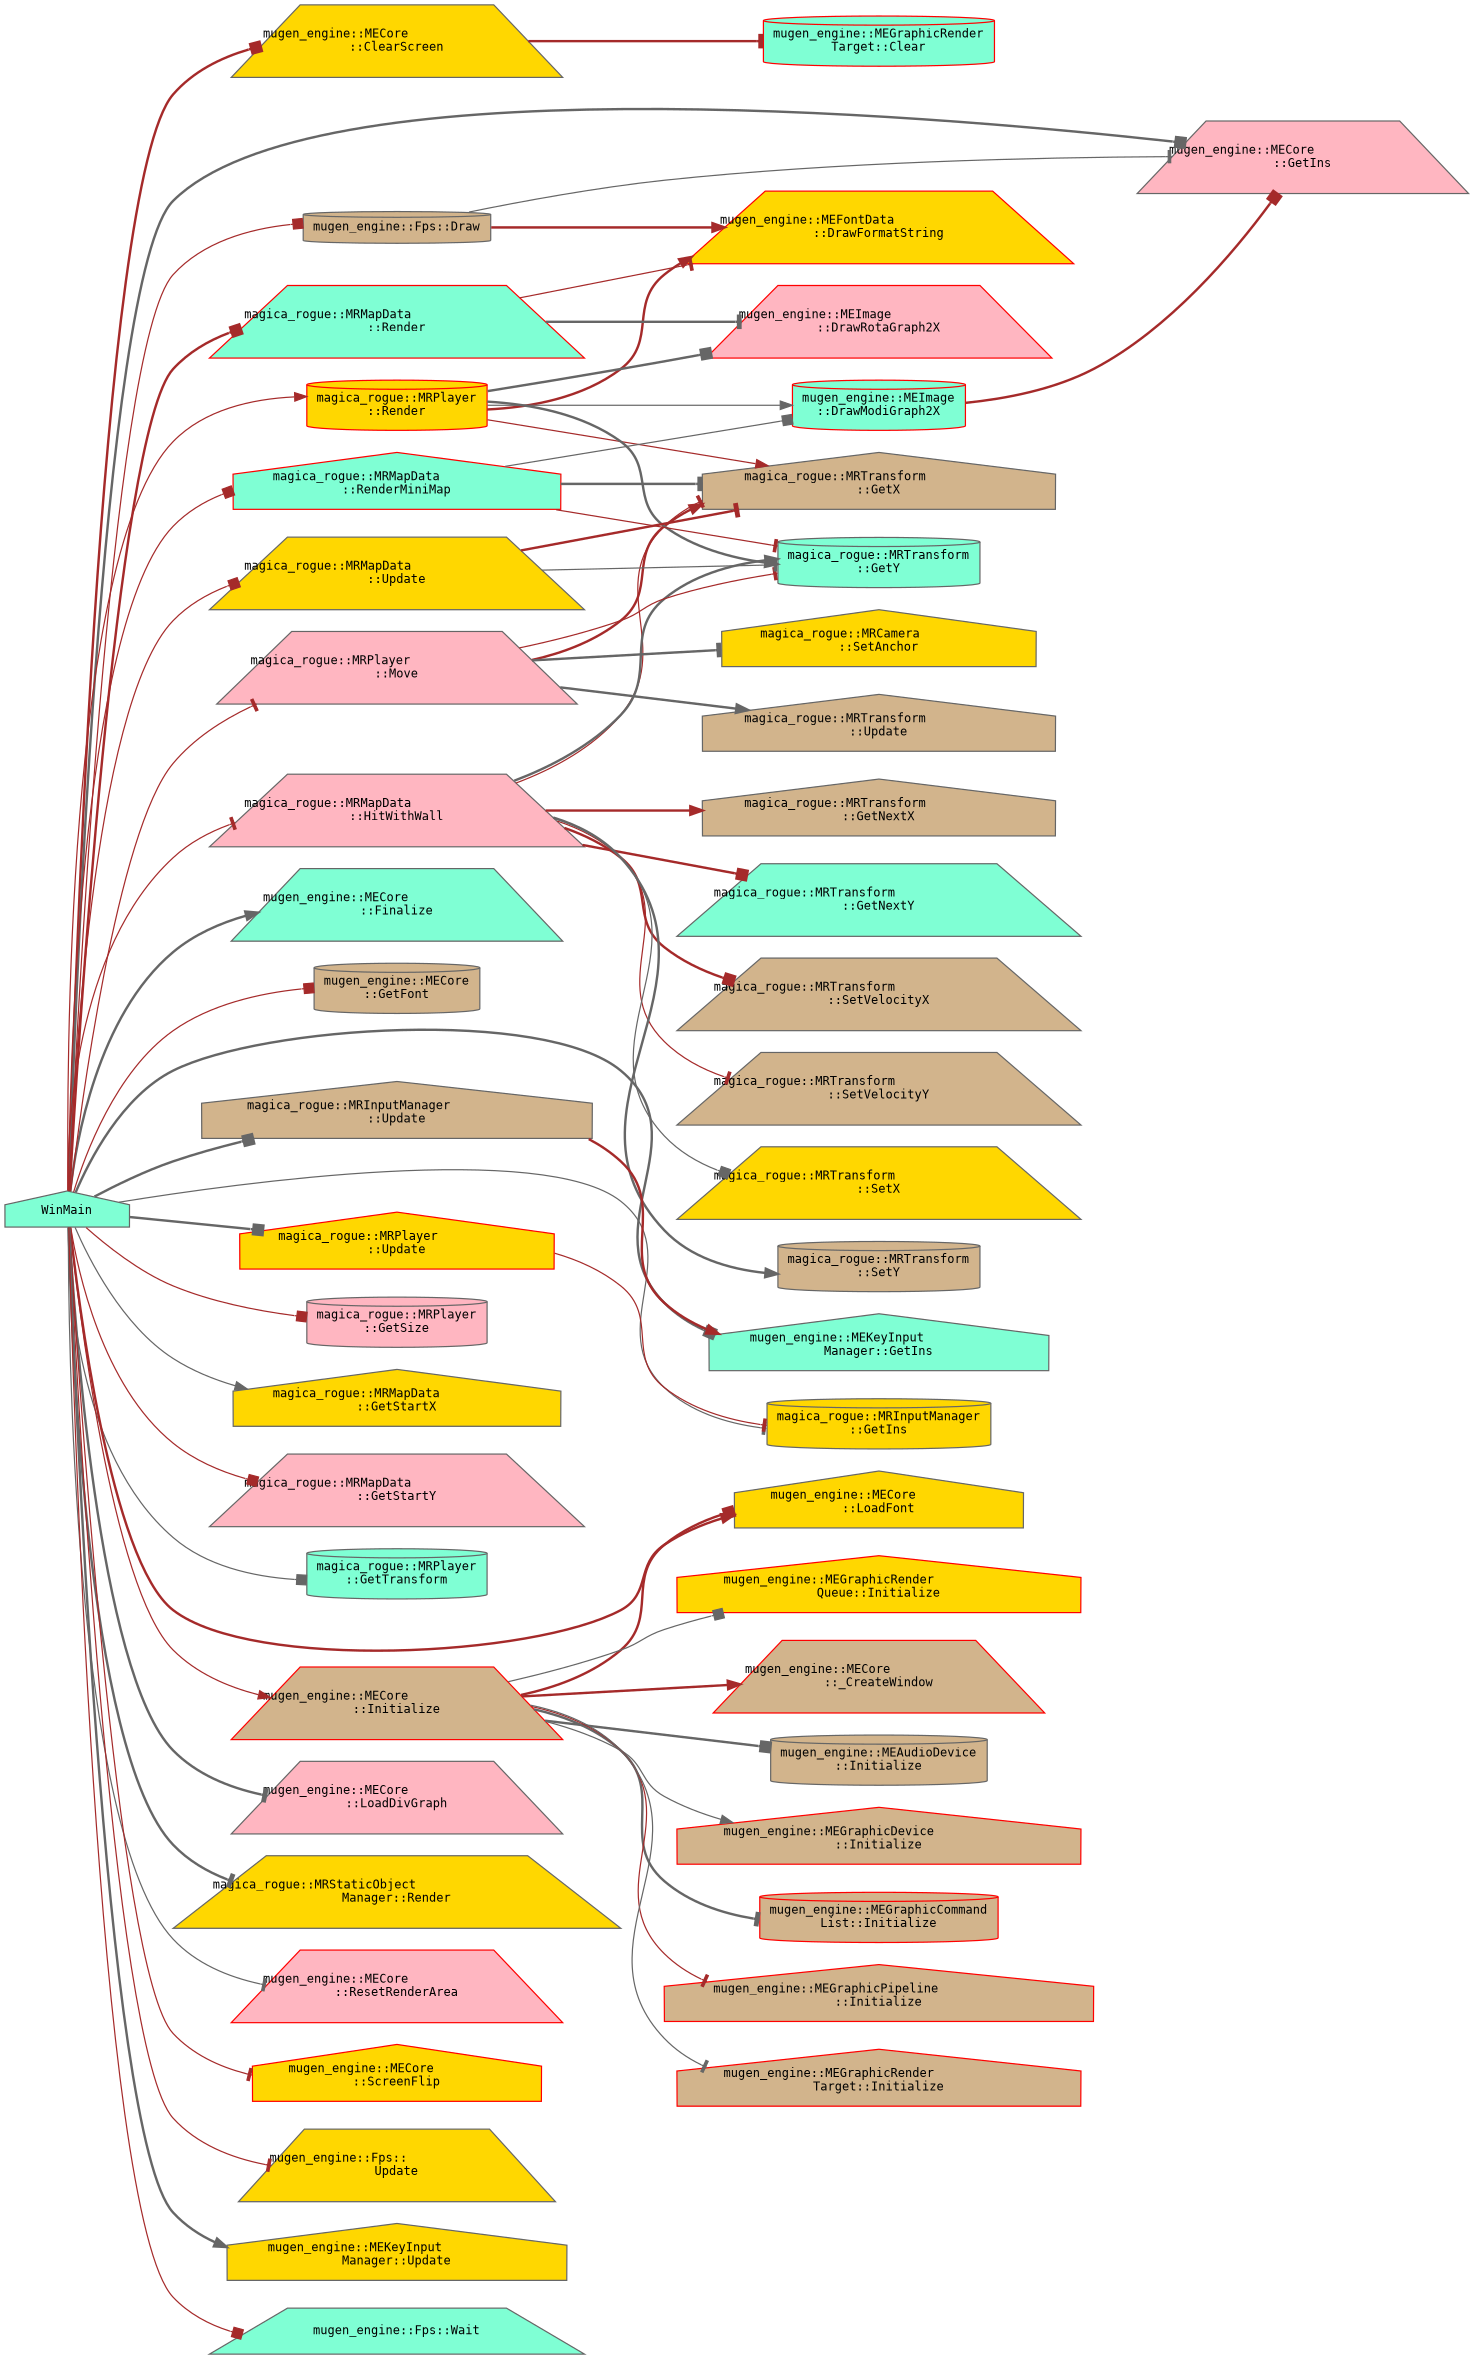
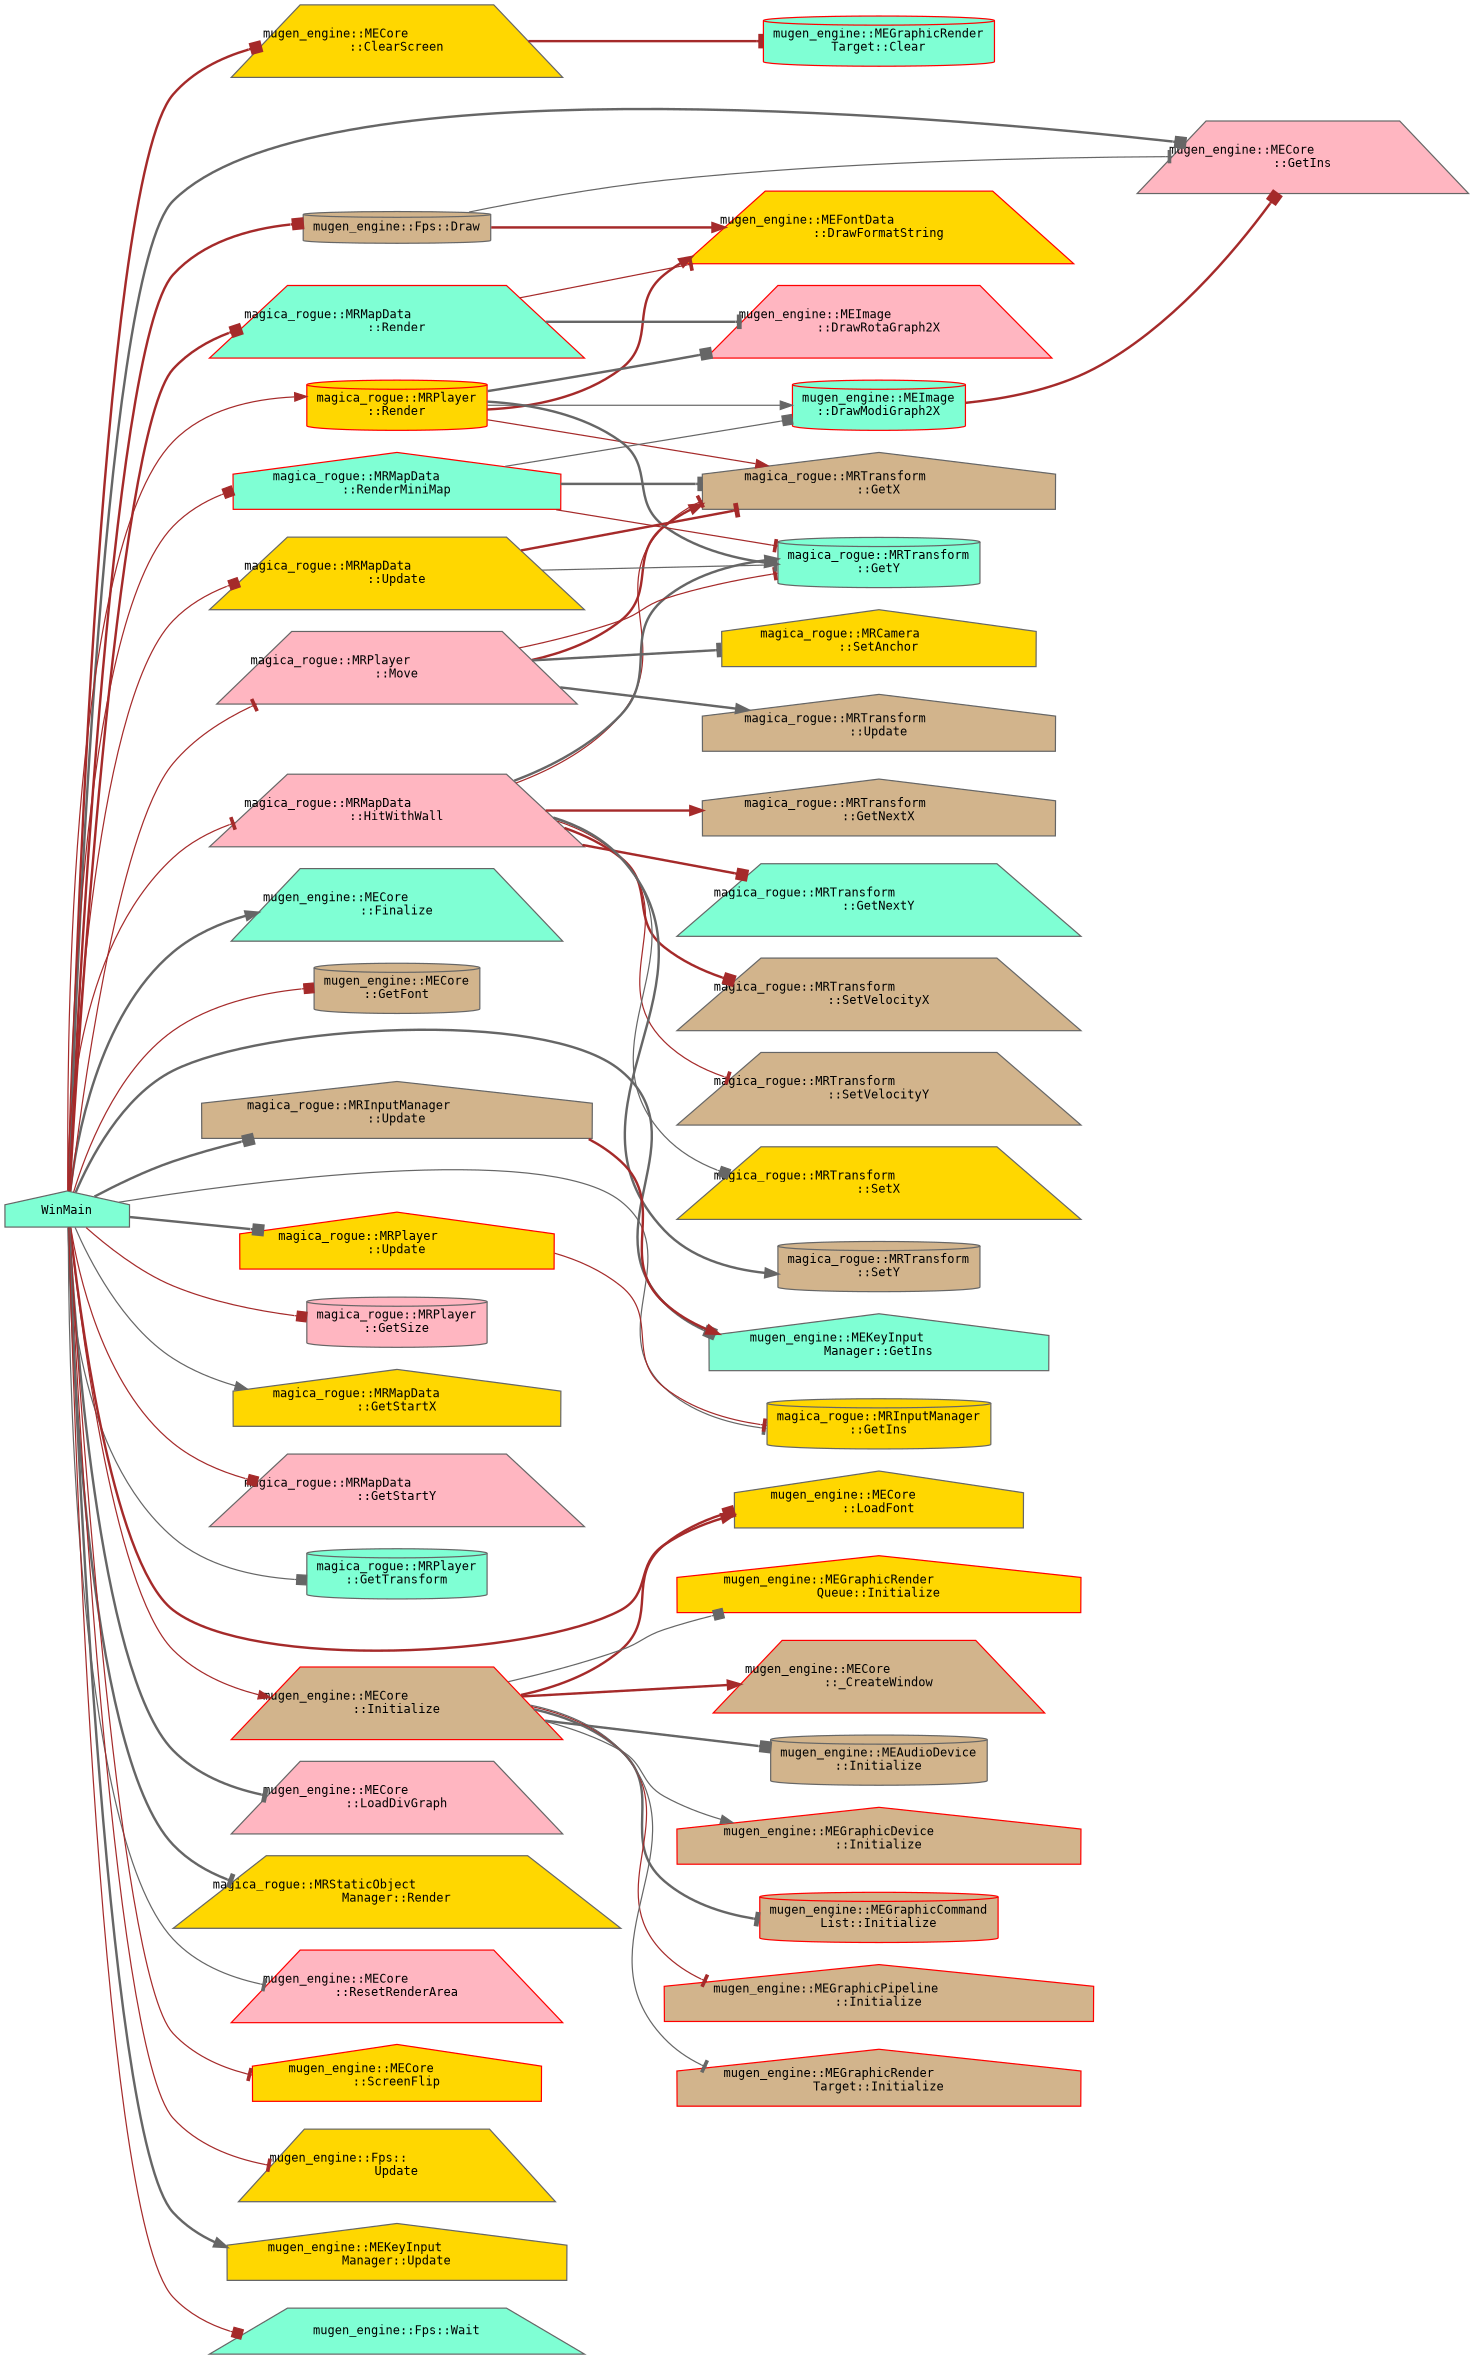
  digraph {
    fontname="DejaVu Sans Mono"
    rankdir=LR
    node [color=grey40 fillcolor=tan fontname="DejaVu Sans Mono" fontsize=10 shape=trapezium style=filled]
    edge [arrowhead=tee color=brown fontname="DejaVu Sans Mono" fontsize=10 labelfontname=Helvetica labelfontsize=10 style=bold]
    n1 [color=gray40 fillcolor=aquamarine fontcolor=black height=0.2 label=WinMain shape=house width=0.4]
    n2 [fillcolor=gold height=0.2 label="mugen_engine::MECore\l::ClearScreen" width=0.4]
    n3 [height=0.2 label="mugen_engine::Fps::Draw" shape=cylinder width=0.4]
    n4 [fillcolor=lightpink height=0.2 label="mugen_engine::MECore\l::GetIns" width=0.4]
    n5 [fillcolor=aquamarine height=0.2 label="mugen_engine::MECore\l::Finalize" width=0.4]
    n6 [height=0.2 label="mugen_engine::MECore\l::GetFont" shape=cylinder width=0.4]
    n7 [fillcolor=aquamarine height=0.2 label="mugen_engine::MEKeyInput\lManager::GetIns" shape=house width=0.4]
    n8 [fillcolor=gold height=0.2 label="magica_rogue::MRInputManager\l::GetIns" shape=cylinder width=0.4]
    n9 [fillcolor=lightpink height=0.2 label="magica_rogue::MRPlayer\l::GetSize" shape=cylinder width=0.4]
    n10 [fillcolor=gold height=0.2 label="magica_rogue::MRMapData\l::GetStartX" shape=house width=0.4]
    n11 [fillcolor=lightpink height=0.2 label="magica_rogue::MRMapData\l::GetStartY" width=0.4]
    n12 [fillcolor=aquamarine height=0.2 label="magica_rogue::MRPlayer\l::GetTransform" shape=cylinder width=0.4]
    n13 [fillcolor=lightpink height=0.2 label="magica_rogue::MRMapData\l::HitWithWall" width=0.4]
    n14 [color=red height=0.2 label="mugen_engine::MECore\l::Initialize" width=0.4]
    n15 [fillcolor=gold height=0.2 label="mugen_engine::MECore\l::LoadFont" shape=house width=0.4]
    n16 [fillcolor=lightpink height=0.2 label="mugen_engine::MECore\l::LoadDivGraph" width=0.4]
    n17 [fillcolor=lightpink height=0.2 label="magica_rogue::MRPlayer\l::Move" width=0.4]
    n18 [color=red fillcolor=gold height=0.2 label="magica_rogue::MRPlayer\l::Render" shape=cylinder width=0.4]
    n19 [color=red fillcolor=aquamarine height=0.2 label="magica_rogue::MRMapData\l::Render" width=0.4]
    n20 [fillcolor=gold height=0.2 label="magica_rogue::MRStaticObject\lManager::Render" width=0.4]
    n21 [color=red fillcolor=aquamarine height=0.2 label="magica_rogue::MRMapData\l::RenderMiniMap" shape=house width=0.4]
    n22 [color=red fillcolor=lightpink height=0.2 label="mugen_engine::MECore\l::ResetRenderArea" width=0.4]
    n23 [color=red fillcolor=gold height=0.2 label="mugen_engine::MECore\l::ScreenFlip" shape=house width=0.4]
    n24 [fillcolor=gold height=0.2 label="mugen_engine::Fps::\lUpdate" width=0.4]
    n25 [fillcolor=gold height=0.2 label="mugen_engine::MEKeyInput\lManager::Update" shape=house width=0.4]
    n26 [color=red fillcolor=gold height=0.2 label="magica_rogue::MRPlayer\l::Update" shape=house width=0.4]
    n27 [height=0.2 label="magica_rogue::MRInputManager\l::Update" shape=house width=0.4]
    n28 [fillcolor=gold height=0.2 label="magica_rogue::MRMapData\l::Update" width=0.4]
    n29 [fillcolor=aquamarine height=0.2 label="mugen_engine::Fps::Wait" width=0.4]
    n30 [color=red fillcolor=aquamarine height=0.2 label="mugen_engine::MEGraphicRender\lTarget::Clear" shape=cylinder width=0.4]
    n31 [color=red fillcolor=gold height=0.2 label="mugen_engine::MEFontData\l::DrawFormatString" width=0.4]
    n32 [height=0.2 label="magica_rogue::MRTransform\l::GetNextX" shape=house width=0.4]
    n33 [fillcolor=aquamarine height=0.2 label="magica_rogue::MRTransform\l::GetNextY" width=0.4]
    n34 [height=0.2 label="magica_rogue::MRTransform\l::GetX" shape=house width=0.4]
    n35 [fillcolor=aquamarine height=0.2 label="magica_rogue::MRTransform\l::GetY" shape=cylinder width=0.4]
    n36 [height=0.2 label="magica_rogue::MRTransform\l::SetVelocityX" width=0.4]
    n37 [height=0.2 label="magica_rogue::MRTransform\l::SetVelocityY" width=0.4]
    n38 [fillcolor=gold height=0.2 label="magica_rogue::MRTransform\l::SetX" width=0.4]
    n39 [height=0.2 label="magica_rogue::MRTransform\l::SetY" shape=cylinder width=0.4]
    n40 [color=red height=0.2 label="mugen_engine::MECore\l::_CreateWindow" width=0.4]
    n41 [height=0.2 label="mugen_engine::MEAudioDevice\l::Initialize" shape=cylinder width=0.4]
    n42 [color=red height=0.2 label="mugen_engine::MEGraphicDevice\l::Initialize" shape=house width=0.4]
    n43 [color=red height=0.2 label="mugen_engine::MEGraphicCommand\lList::Initialize" shape=cylinder width=0.4]
    n44 [color=red height=0.2 label="mugen_engine::MEGraphicPipeline\l::Initialize" shape=house width=0.4]
    n45 [color=red height=0.2 label="mugen_engine::MEGraphicRender\lTarget::Initialize" shape=house width=0.4]
    n46 [color=red fillcolor=gold height=0.2 label="mugen_engine::MEGraphicRender\lQueue::Initialize" shape=house width=0.4]
    n47 [fillcolor=gold height=0.2 label="magica_rogue::MRCamera\l::SetAnchor" shape=house width=0.4]
    n48 [height=0.2 label="magica_rogue::MRTransform\l::Update" shape=house width=0.4]
    n49 [color=red fillcolor=aquamarine height=0.2 label="mugen_engine::MEImage\l::DrawModiGraph2X" shape=cylinder width=0.4]
    n50 [color=red fillcolor=lightpink height=0.2 label="mugen_engine::MEImage\l::DrawRotaGraph2X" width=0.4]
    n1 -> n2 [arrowhead=box]
-   n1 -> n3 [arrowhead=box style=solid]
+   n1 -> n3 [arrowhead=box]
    n1 -> n4 [arrowhead=box color=gray40]
    n1 -> n5 [arrowhead=normal color=gray40]
    n1 -> n6 [arrowhead=box style=solid]
    n1 -> n7 [arrowhead=box color=gray40]
    n1 -> n8 [color=gray40 style=solid]
    n1 -> n9 [arrowhead=box style=solid]
    n1 -> n10 [arrowhead=normal color=gray40 style=solid]
    n1 -> n11 [arrowhead=box style=solid]
    n1 -> n12 [arrowhead=box color=gray40 style=solid]
    n1 -> n13 [style=solid]
    n1 -> n14 [arrowhead=normal style=solid]
    n1 -> n15 [arrowhead=normal]
    n1 -> n16 [color=gray40]
    n1 -> n17 [style=solid]
    n1 -> n18 [arrowhead=normal style=solid]
    n1 -> n19 [arrowhead=box]
    n1 -> n20 [color=gray40]
    n1 -> n21 [arrowhead=box style=solid]
    n1 -> n22 [color=gray40 style=solid]
    n1 -> n23 [style=solid]
    n1 -> n24 [style=solid]
    n1 -> n25 [arrowhead=normal color=gray40]
    n1 -> n26 [arrowhead=box color=gray40]
    n1 -> n27 [arrowhead=box color=gray40]
    n1 -> n28 [arrowhead=box style=solid]
    n1 -> n29 [arrowhead=box style=solid]
    n2 -> n30
    n3 -> n4 [color=gray40 style=solid]
    n3 -> n31 [arrowhead=normal]
    n13 -> n32 [arrowhead=normal]
    n13 -> n33 [arrowhead=box]
    n13 -> n34 [style=solid]
    n13 -> n35 [arrowhead=normal color=gray40]
    n13 -> n36 [arrowhead=box]
    n13 -> n37 [style=solid]
    n13 -> n38 [arrowhead=box color=gray40 style=solid]
    n13 -> n39 [arrowhead=normal color=gray40]
    n14 -> n15 [arrowhead=box]
    n14 -> n40 [arrowhead=normal]
    n14 -> n41 [arrowhead=box color=gray40]
    n14 -> n42 [arrowhead=normal color=gray40 style=solid]
    n14 -> n43 [color=gray40]
    n14 -> n44 [style=solid]
    n14 -> n45 [color=gray40 style=solid]
    n14 -> n46 [arrowhead=box color=gray40 style=solid]
    n17 -> n34 [arrowhead=normal]
    n17 -> n35 [style=solid]
    n17 -> n47 [color=gray40]
    n17 -> n48 [arrowhead=normal color=gray40]
    n18 -> n31 [arrowhead=normal]
    n18 -> n34 [arrowhead=normal style=solid]
    n18 -> n35 [arrowhead=normal color=gray40]
    n18 -> n49 [arrowhead=normal color=gray40 style=solid]
    n18 -> n50 [arrowhead=box color=gray40]
    n19 -> n31 [style=solid]
    n19 -> n50 [color=gray40]
    n21 -> n34 [color=gray40]
    n21 -> n35 [style=solid]
    n21 -> n49 [arrowhead=box color=gray40 style=solid]
    n26 -> n8 [style=solid]
    n27 -> n7 [arrowhead=normal]
    n28 -> n34
    n28 -> n35 [color=gray40 style=solid]
    n49 -> n4 [arrowhead=box]
  }
